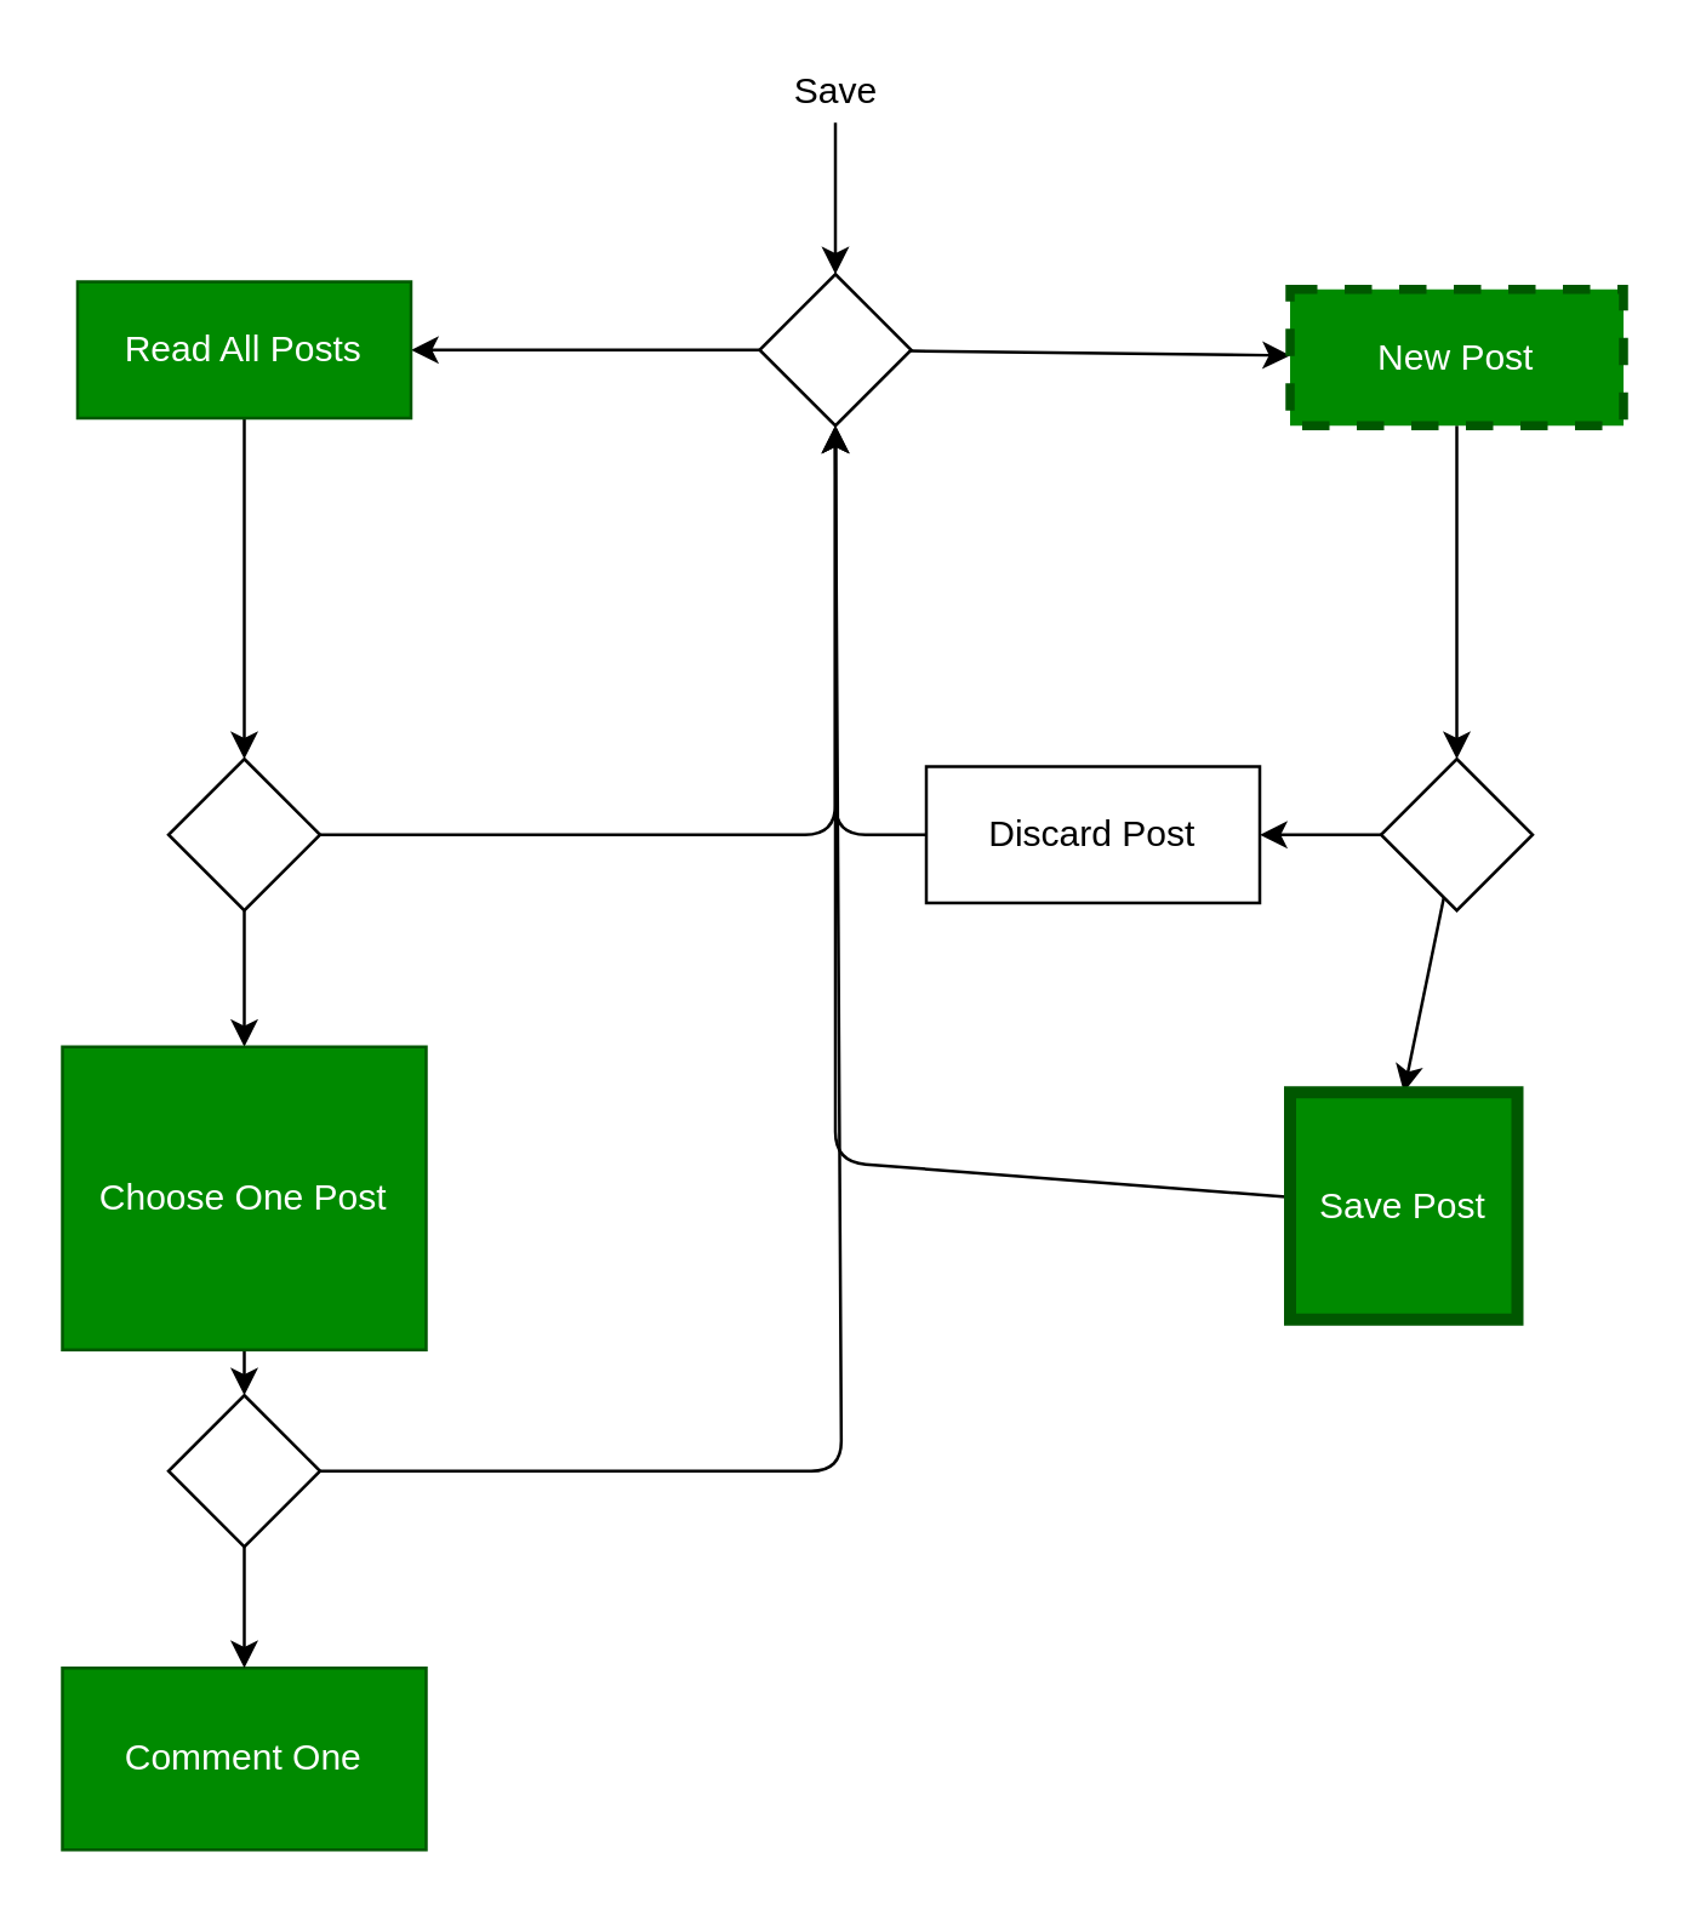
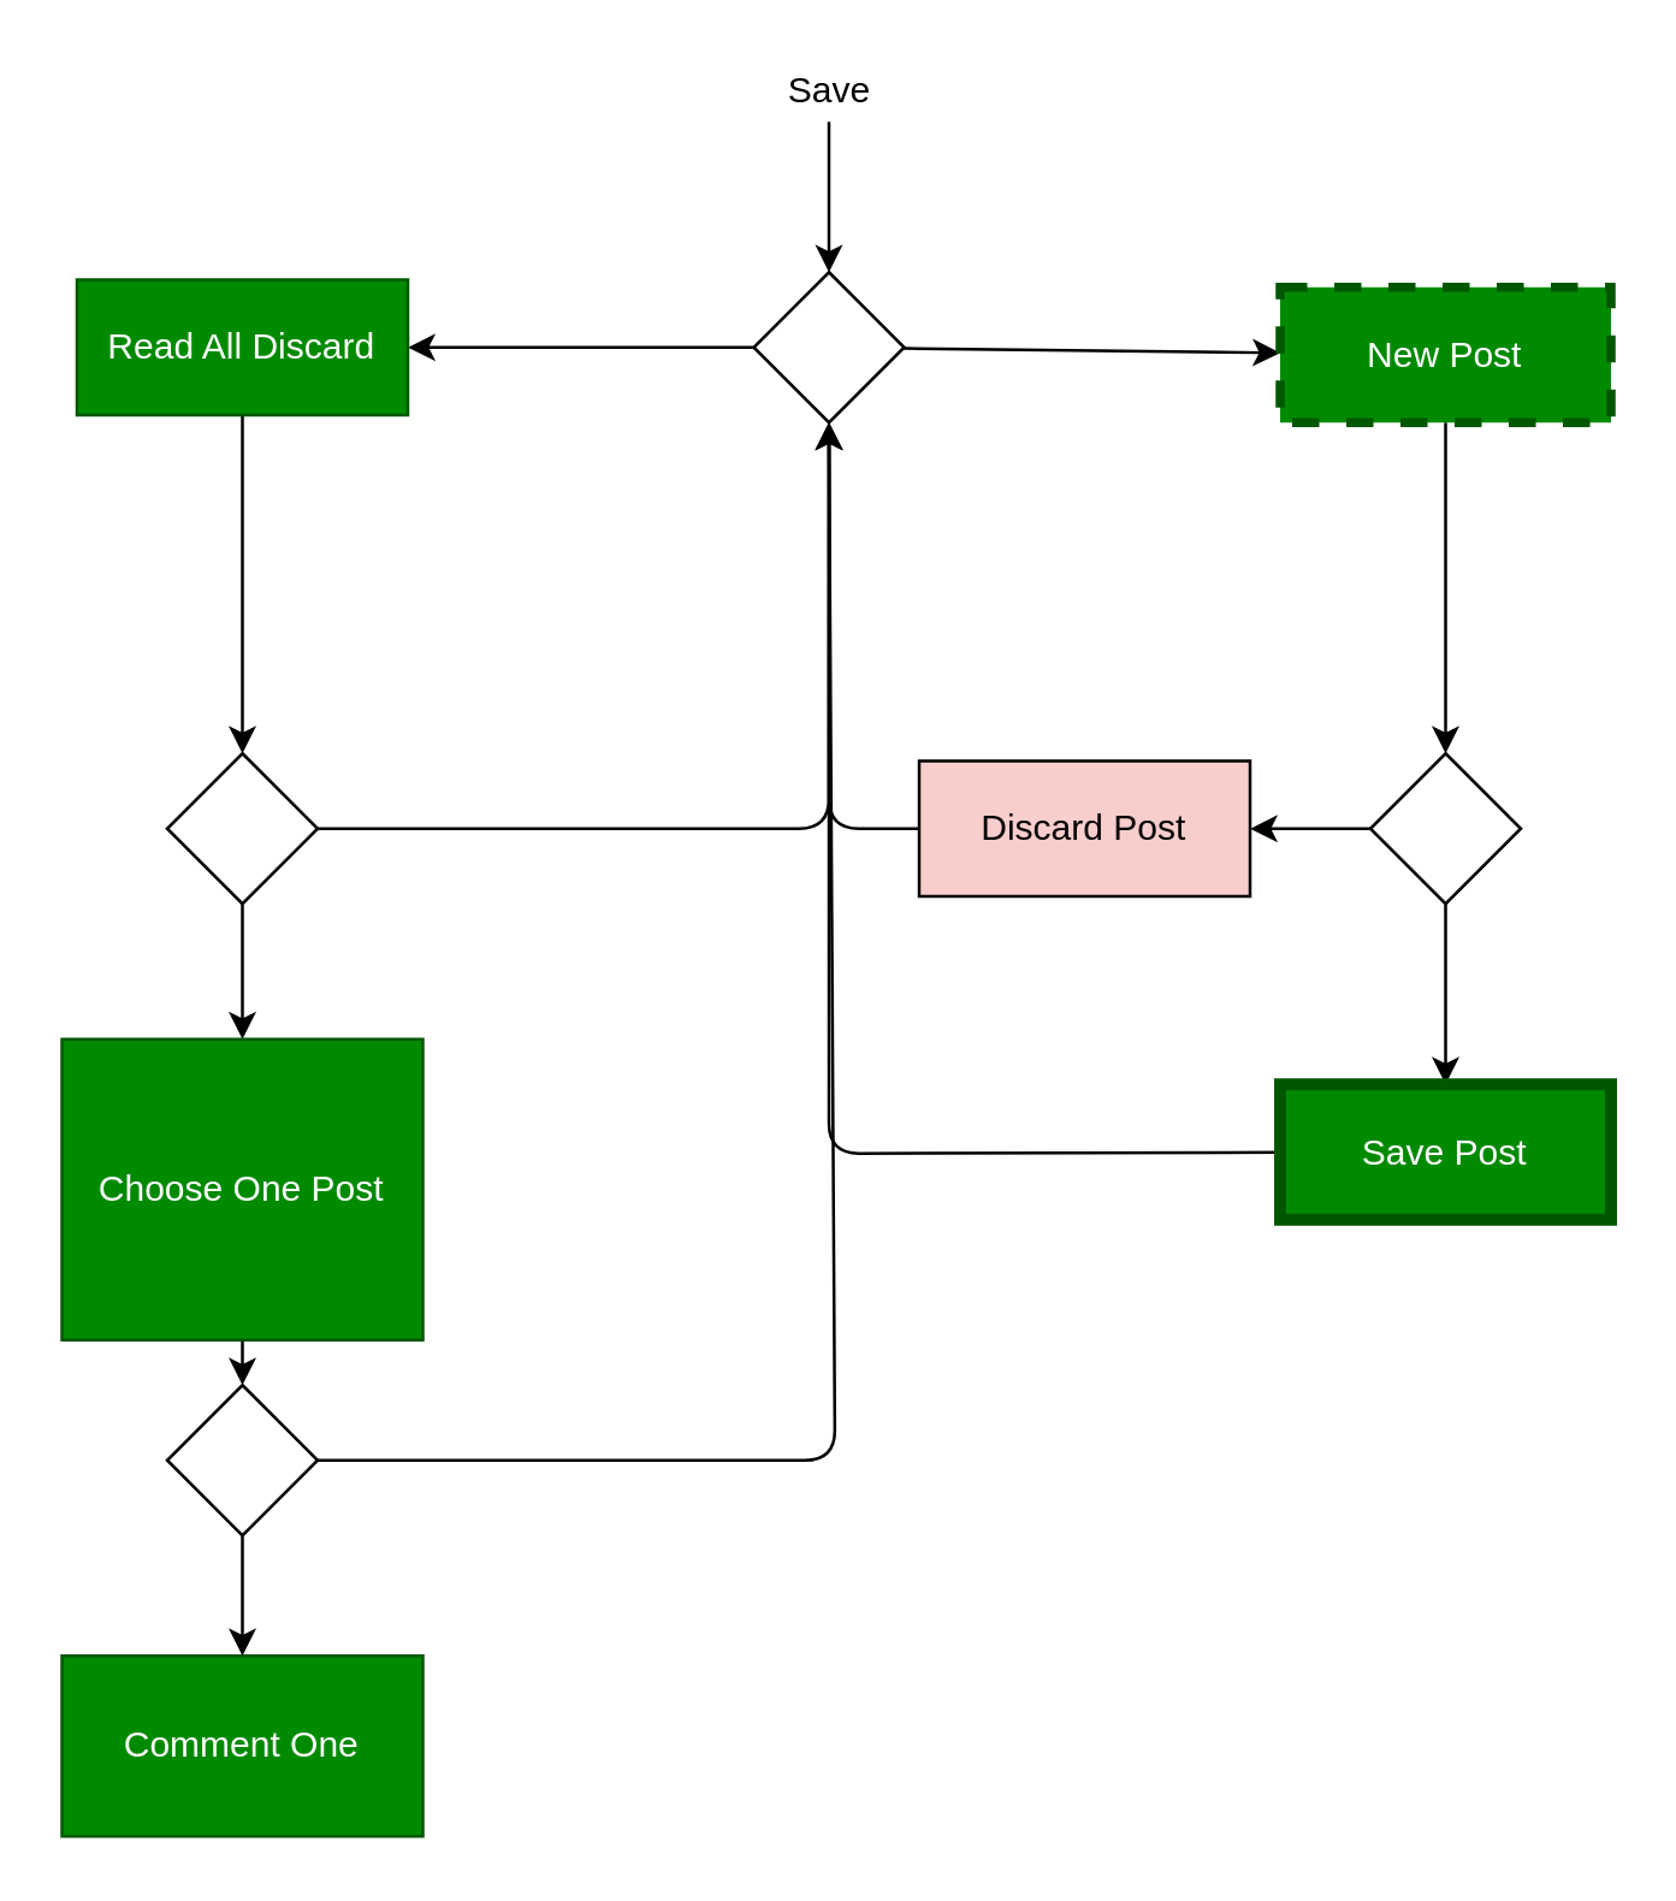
  <mxCell id="0" />
  <mxCell id="1" parent="0" />
  <mxCell id="2" style="edgeStyle=none;html=1;entryX=0.5;entryY=0;entryDx=0;entryDy=0;" parent="1" source="3" target="6" edge="1"><mxGeometry relative="1" as="geometry" /></mxCell>
  <mxCell id="3" value="Save" style="text;html=1;resizable=0;autosize=1;align=center;verticalAlign=middle;points=[];fillColor=none;strokeColor=none;rounded=0;" parent="1" vertex="1"><mxGeometry x="255" y="20" width="40" height="20" as="geometry" /></mxCell>
  <mxCell id="4" style="edgeStyle=none;html=1;" parent="1" source="6" target="10" edge="1"><mxGeometry relative="1" as="geometry" /></mxCell>
  <mxCell id="5" style="edgeStyle=none;html=1;" parent="1" source="6" target="8" edge="1"><mxGeometry relative="1" as="geometry" /></mxCell>
  <mxCell id="6" value="" style="rhombus;whiteSpace=wrap;html=1;" parent="1" vertex="1"><mxGeometry x="250" y="90" width="50" height="50" as="geometry" /></mxCell>
  <mxCell id="7" style="edgeStyle=none;html=1;" parent="1" source="8" target="13" edge="1"><mxGeometry relative="1" as="geometry" /></mxCell>
  <mxCell id="8" value="New Post" style="rounded=0;whiteSpace=wrap;html=1;fillColor=#008a00;fontColor=#ffffff;strokeColor=#005700;strokeWidth=3;dashed=1;" parent="1" vertex="1"><mxGeometry x="425" y="95" width="110" height="45" as="geometry" /></mxCell>
  <mxCell id="9" style="edgeStyle=none;html=1;" parent="1" source="10" target="16" edge="1"><mxGeometry relative="1" as="geometry" /></mxCell>
- <mxCell id="10" value="Read All Posts" style="rounded=0;whiteSpace=wrap;html=1;fillColor=#008a00;fontColor=#ffffff;strokeColor=#005700;" parent="1" vertex="1"><mxGeometry x="25" y="92.5" width="110" height="45" as="geometry" /></mxCell>
+ <mxCell id="10" value="Read All Discard" style="rounded=0;whiteSpace=wrap;html=1;fillColor=#008a00;fontColor=#ffffff;strokeColor=#005700;" parent="1" vertex="1"><mxGeometry x="25" y="92.5" width="110" height="45" as="geometry" /></mxCell>
  <mxCell id="11" style="edgeStyle=none;html=1;entryX=1;entryY=0.5;entryDx=0;entryDy=0;" parent="1" source="13" target="18" edge="1"><mxGeometry relative="1" as="geometry" /></mxCell>
  <mxCell id="12" style="edgeStyle=none;html=1;entryX=0.5;entryY=0;entryDx=0;entryDy=0;" parent="1" source="13" target="20" edge="1"><mxGeometry relative="1" as="geometry" /></mxCell>
  <mxCell id="13" value="" style="rhombus;whiteSpace=wrap;html=1;" parent="1" vertex="1"><mxGeometry x="455" y="250" width="50" height="50" as="geometry" /></mxCell>
  <mxCell id="14" style="edgeStyle=none;html=1;entryX=0.5;entryY=1;entryDx=0;entryDy=0;" parent="1" source="16" target="6" edge="1"><mxGeometry relative="1" as="geometry"><Array as="points"><mxPoint x="275" y="275" /></Array></mxGeometry></mxCell>
  <mxCell id="15" style="edgeStyle=none;html=1;entryX=0.5;entryY=0;entryDx=0;entryDy=0;" parent="1" source="16" target="22" edge="1"><mxGeometry relative="1" as="geometry" /></mxCell>
  <mxCell id="16" value="" style="rhombus;whiteSpace=wrap;html=1;" parent="1" vertex="1"><mxGeometry x="55" y="250" width="50" height="50" as="geometry" /></mxCell>
  <mxCell id="17" style="edgeStyle=none;html=1;" parent="1" source="18" edge="1"><mxGeometry relative="1" as="geometry"><mxPoint x="275" y="140" as="targetPoint" /><Array as="points"><mxPoint x="275" y="275" /></Array></mxGeometry></mxCell>
- <mxCell id="18" value="Discard Post" style="rounded=0;whiteSpace=wrap;html=1;" parent="1" vertex="1"><mxGeometry x="305" y="252.5" width="110" height="45" as="geometry" /></mxCell>
+ <mxCell id="18" value="Discard Post" style="rounded=0;whiteSpace=wrap;html=1;fillColor=#f8cecc;" parent="1" vertex="1"><mxGeometry x="305" y="252.5" width="110" height="45" as="geometry" /></mxCell>
  <mxCell id="19" style="edgeStyle=none;html=1;" parent="1" source="20" edge="1"><mxGeometry relative="1" as="geometry"><mxPoint x="275" y="140" as="targetPoint" /><Array as="points"><mxPoint x="275" y="383" /></Array></mxGeometry></mxCell>
- <mxCell id="20" value="Save Post" style="rounded=0;whiteSpace=wrap;html=1;fillColor=#008a00;strokeColor=#005700;strokeWidth=4;fontColor=#ffffff;" parent="1" vertex="1"><mxGeometry x="425" y="360" width="75" height="75" as="geometry" /></mxCell>
+ <mxCell id="20" value="Save Post" style="rounded=0;whiteSpace=wrap;html=1;fillColor=#008a00;strokeColor=#005700;strokeWidth=4;fontColor=#ffffff;" parent="1" vertex="1"><mxGeometry x="425" y="360" width="110" height="45" as="geometry" /></mxCell>
  <mxCell id="21" style="edgeStyle=none;html=1;entryX=0.5;entryY=0;entryDx=0;entryDy=0;" edge="1" parent="1" source="22" target="26"><mxGeometry relative="1" as="geometry" /></mxCell>
  <mxCell id="22" value="Choose One Post" style="rounded=0;whiteSpace=wrap;html=1;fillColor=#008a00;fontColor=#ffffff;strokeColor=#005700;" parent="1" vertex="1"><mxGeometry x="20" y="345" width="120" height="100" as="geometry" /></mxCell>
  <mxCell id="23" value="Comment One" style="rounded=0;whiteSpace=wrap;html=1;fillColor=#008a00;fontColor=#ffffff;strokeColor=#005700;" parent="1" vertex="1"><mxGeometry x="20" y="550" width="120" height="60" as="geometry" /></mxCell>
  <mxCell id="24" style="edgeStyle=none;html=1;exitX=0.5;exitY=1;exitDx=0;exitDy=0;entryX=0.5;entryY=0;entryDx=0;entryDy=0;" edge="1" parent="1" source="26" target="23"><mxGeometry relative="1" as="geometry" /></mxCell>
  <mxCell id="25" style="edgeStyle=none;html=1;" edge="1" parent="1" source="26"><mxGeometry relative="1" as="geometry"><mxPoint x="275" y="140" as="targetPoint" /><Array as="points"><mxPoint x="277" y="485" /></Array></mxGeometry></mxCell>
  <mxCell id="26" value="" style="rhombus;whiteSpace=wrap;html=1;" vertex="1" parent="1"><mxGeometry x="55" y="460" width="50" height="50" as="geometry" /></mxCell>
